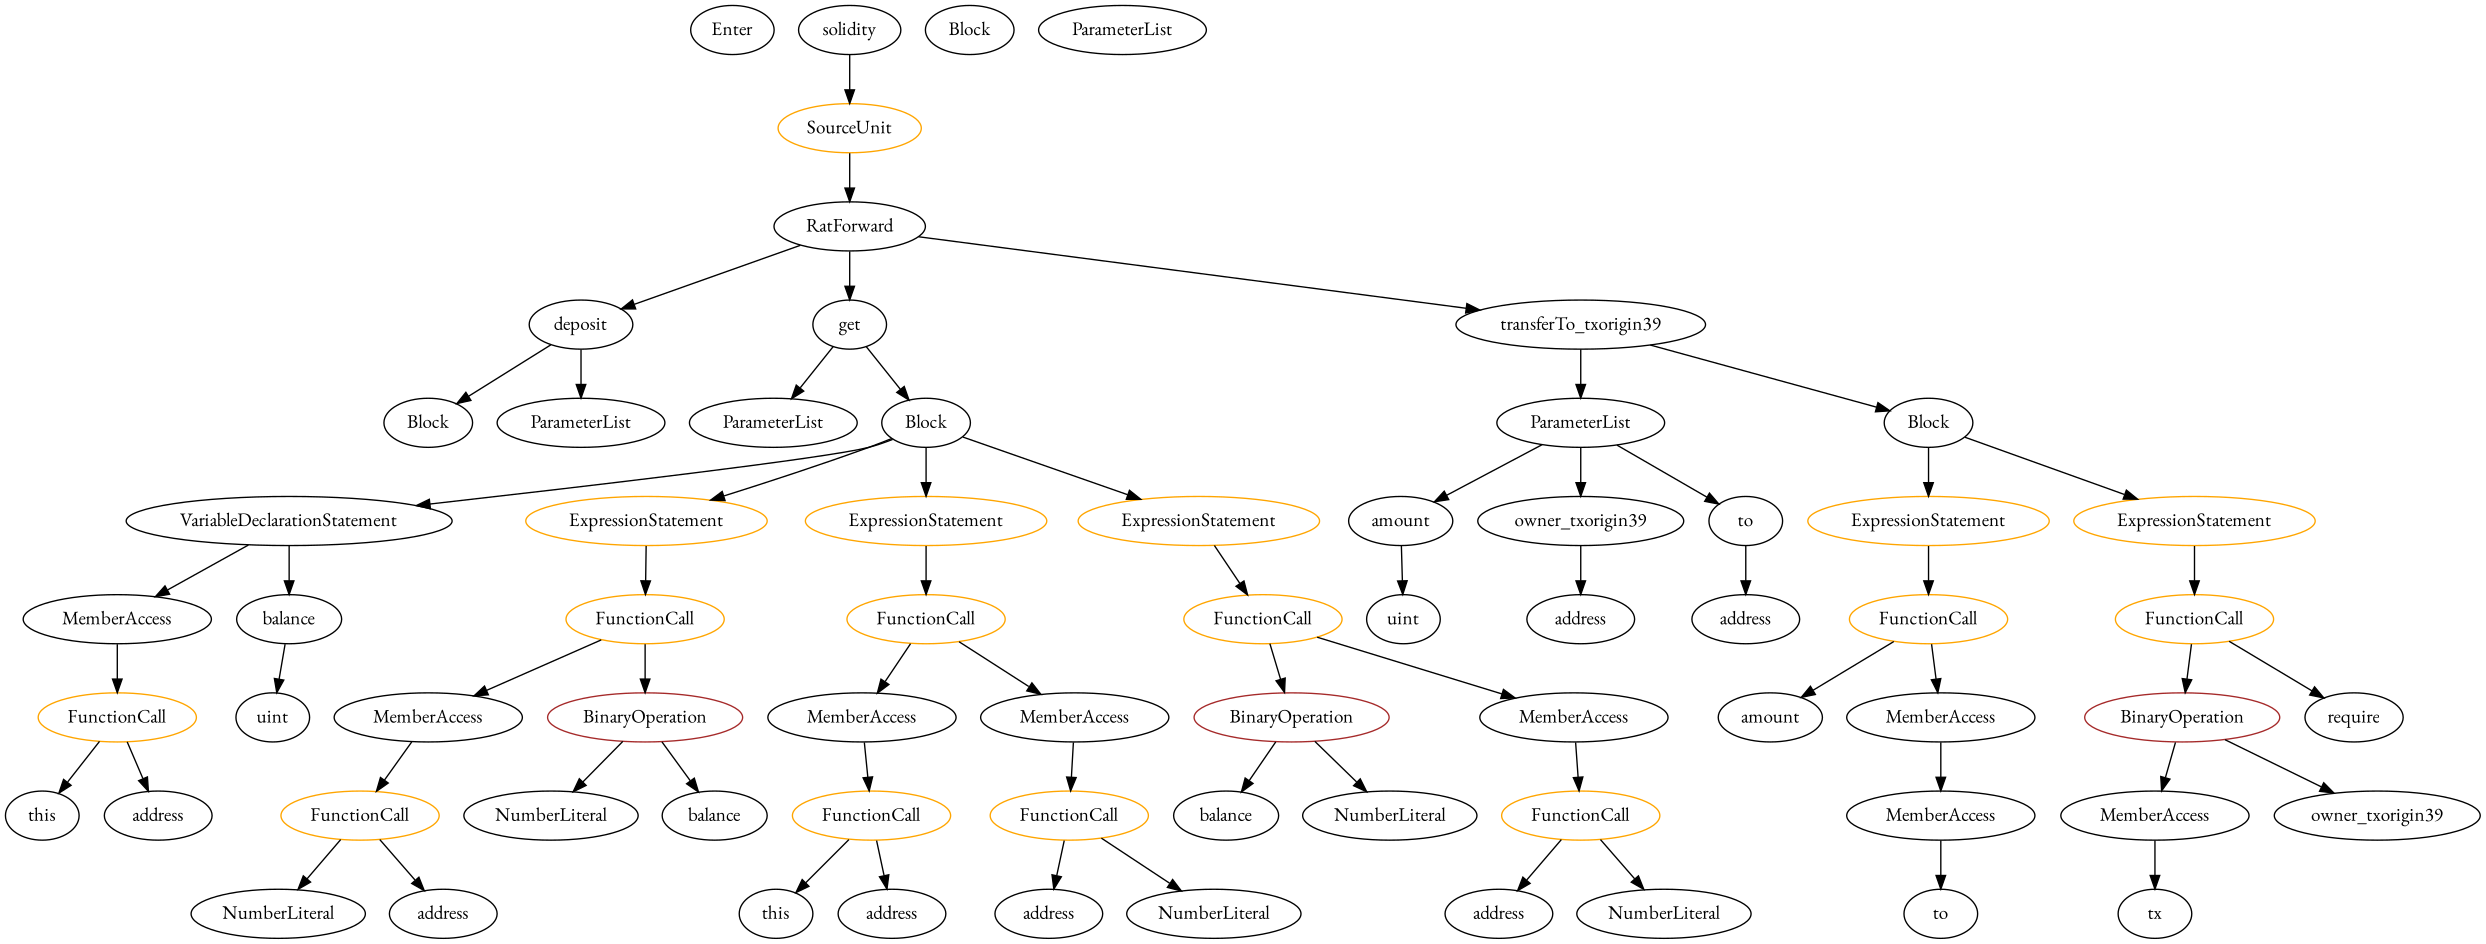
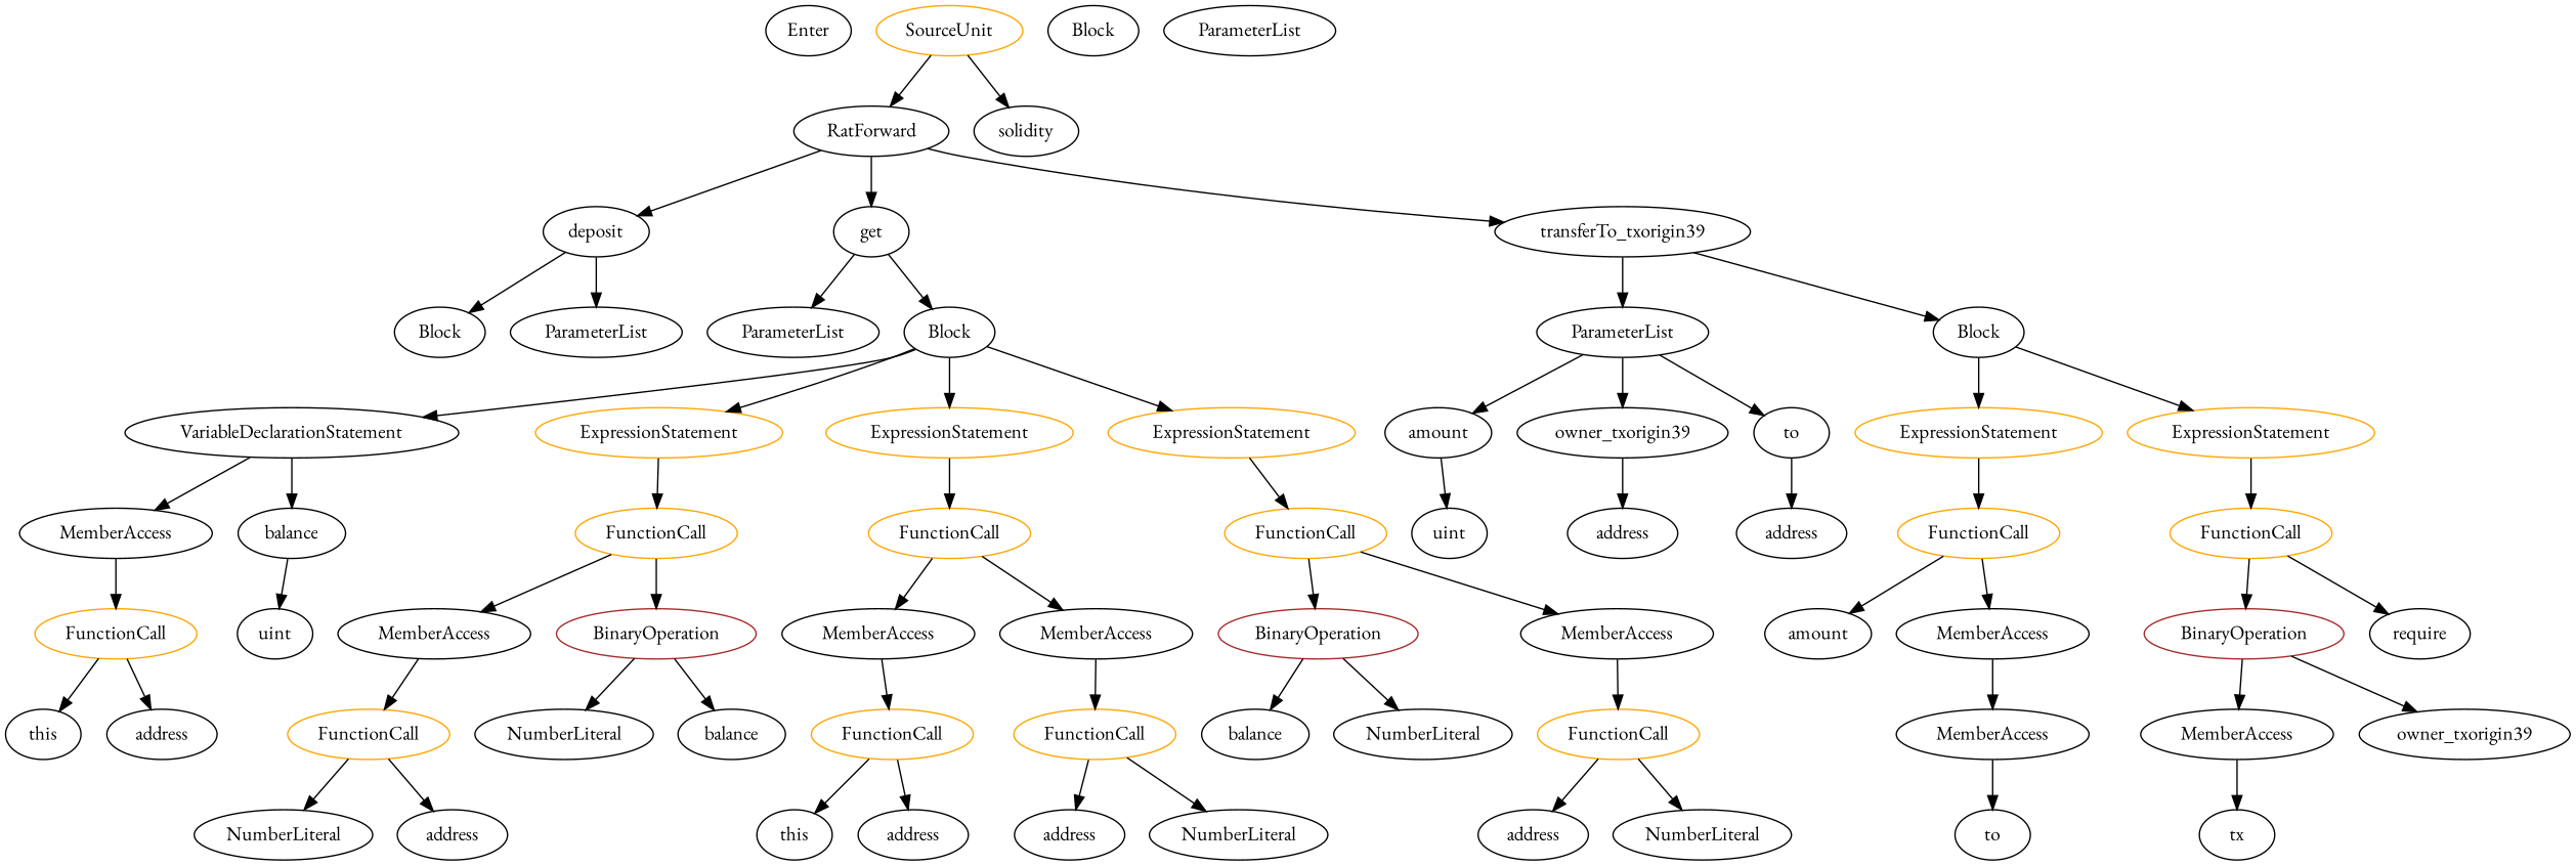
  strict digraph {
    fontname="EB Garamond"
    node [fontname="EB Garamond" color=black]
    edge [fontname="EB Garamond"]
    Enter [height=0.5 width=0.83628 color=""]
    n2 [height=0.5 label=uint width=0.75]
    n3 [height=0.5 label=uint width=0.75]
    n4 [color=orange height=0.5 label=FunctionCall width=1.6125]
    n5 [height=0.5 label=NumberLiteral width=1.765]
    n6 [height=0.5 label=address width=1.0996]
    n7 [color=orange height=0.5 label=FunctionCall width=1.6125]
    n8 [color=brown height=0.5 label=BinaryOperation width=1.9867]
    n9 [height=0.5 label=require width=1.0026]
    n10 [height=0.5 label=MemberAccess width=1.9174]
    n11 [height=0.5 label=owner_txorigin39 width=2.0976]
    n12 [height=0.5 label=tx width=0.75]
    n13 [height=0.5 label=Block width=0.90558]
    n14 [height=0.5 label=VariableDeclarationStatement width=3.3174]
    n15 [height=0.5 label=MemberAccess width=1.9174]
    n16 [height=0.5 label=balance width=1.0719]
    n17 [color=orange height=0.5 label=FunctionCall width=1.6125]
    n18 [height=0.5 label=this width=0.75]
    n19 [height=0.5 label=address width=1.0996]
    n20 [color=brown height=0.5 label=BinaryOperation width=1.9867]
    n21 [height=0.5 label=balance width=1.0719]
    n22 [height=0.5 label=NumberLiteral width=1.765]
    n23 [height=0.5 label=deposit width=1.0581]
    n24 [height=0.5 label=ParameterList width=1.7095]
    n25 [height=0.5 label=MemberAccess width=1.9174]
    n26 [color=orange height=0.5 label=FunctionCall width=1.6125]
    n27 [height=0.5 label=MemberAccess width=1.9174]
    n28 [height=0.5 label=MemberAccess width=1.9174]
    n29 [color=orange height=0.5 label=FunctionCall width=1.6125]
    n30 [color=orange height=0.5 label=FunctionCall width=1.6125]
    n31 [height=0.5 label=this width=0.75]
    n32 [height=0.5 label=address width=1.0996]
    n33 [height=0.5 label=address width=1.0996]
    n34 [height=0.5 label=NumberLiteral width=1.765]
    n35 [height=0.5 label=amount width=1.0581]
    n36 [color=orange height=0.5 label=ExpressionStatement width=2.458]
    n37 [color=orange height=0.5 label=FunctionCall width=1.6125]
    n38 [color=brown height=0.5 label=BinaryOperation width=1.9867]
    n39 [height=0.5 label=NumberLiteral width=1.765]
    n40 [height=0.5 label=balance width=1.0719]
    n41 [height=0.5 label=RatForward width=1.5432]
    n42 [height=0.5 label=get width=0.75]
    n43 [height=0.5 label=transferTo_txorigin39 width=2.5412]
    n44 [height=0.5 label=ParameterList width=1.7095]
    n45 [height=0.5 label=Block width=0.90558]
    n46 [height=0.5 label=ParameterList width=1.7095]
    n47 [height=0.5 label=Block width=0.90558]
    n48 [color=orange height=0.5 label=ExpressionStatement width=2.458]
    n49 [color=orange height=0.5 label=ExpressionStatement width=2.458]
    n50 [height=0.5 label=owner_txorigin39 width=2.0976]
    n51 [height=0.5 label=to width=0.75]
    n52 [color=orange height=0.5 label=ExpressionStatement width=2.458]
    n53 [color=orange height=0.5 label=ExpressionStatement width=2.458]
    n54 [color=orange height=0.5 label=FunctionCall width=1.6125]
    n55 [height=0.5 label=amount width=1.0581]
    n56 [height=0.5 label=MemberAccess width=1.9174]
    n57 [height=0.5 label=MemberAccess width=1.9174]
    n58 [color=orange height=0.5 label=FunctionCall width=1.6125]
    n59 [color=orange height=0.5 label=FunctionCall width=1.6125]
    n60 [height=0.5 label=address width=1.0996]
    n61 [height=0.5 label=NumberLiteral width=1.765]
    n62 [height=0.5 label=Block width=0.90558]
    n63 [height=0.5 label=solidity width=1.0442]
    n64 [height=0.5 label=address width=1.0996]
    n65 [height=0.5 label=address width=1.0996]
    n66 [height=0.5 label=MemberAccess width=1.9174]
    n67 [height=0.5 label=ParameterList width=1.7095]
    n68 [height=0.5 label=to width=0.75]
    n69 [color=orange height=0.5 label=SourceUnit width=1.46]
    n4 -> n5
    n4 -> n6
    n7 -> n8
    n7 -> n9
    n8 -> n10
    n8 -> n11
    n10 -> n12
    n14 -> n15
    n14 -> n16
    n15 -> n17
    n16 -> n2
    n17 -> n18
    n17 -> n19
    n20 -> n21
    n20 -> n22
    n23 -> n13
    n23 -> n24
    n25 -> n4
    n26 -> n27
    n26 -> n28
    n27 -> n29
    n28 -> n30
    n29 -> n31
    n29 -> n32
    n30 -> n33
    n30 -> n34
    n35 -> n3
    n36 -> n37
    n37 -> n25
    n37 -> n38
    n38 -> n39
    n38 -> n40
    n41 -> n23
    n41 -> n42
    n41 -> n43
    n42 -> n44
    n42 -> n45
    n43 -> n46
    n43 -> n47
    n45 -> n14
    n45 -> n36
    n45 -> n48
    n45 -> n49
    n46 -> n35
    n46 -> n50
    n46 -> n51
    n47 -> n52
    n47 -> n53
    n48 -> n26
    n49 -> n58
    n50 -> n64
    n51 -> n65
    n52 -> n54
    n53 -> n7
    n54 -> n55
    n54 -> n56
    n56 -> n57
    n57 -> n68
    n58 -> n20
    n58 -> n66
    n59 -> n60
    n59 -> n61
    n66 -> n59
    n69 -> n41
-   n63 -> n69
+   n69 -> n63
  }
